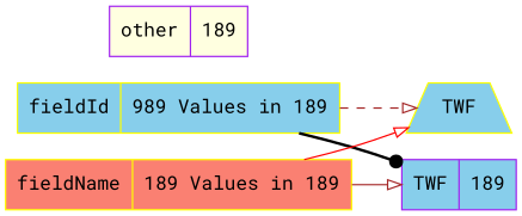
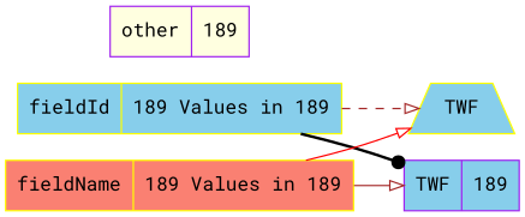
  digraph {
    fontname="Roboto Mono"
    rankdir=LR
    node [color=yellow fillcolor=skyblue fontname="Roboto Mono" shape=record style=filled]
    edge [arrowhead=onormal color=brown fontname="Roboto Mono" style=solid]
    TWF [shape=trapezium]
    n2 [color=purple label="{<f0> TWF | 189}"]
-   n3 [label="{ fieldId | 989 Values in 189  }"]
+   n3 [label="{ fieldId | 189 Values in 189  }"]
    n4 [fillcolor=salmon label="{ fieldName | 189 Values in 189  }"]
    n5 [color=purple fillcolor=lightyellow label="{<f0> other | 189}"]
    n3 -> TWF [style=dashed]
    n3 -> n2 [arrowhead=dot color=black style=bold]
    n4 -> TWF [color=red]
    n4 -> n2
  }
